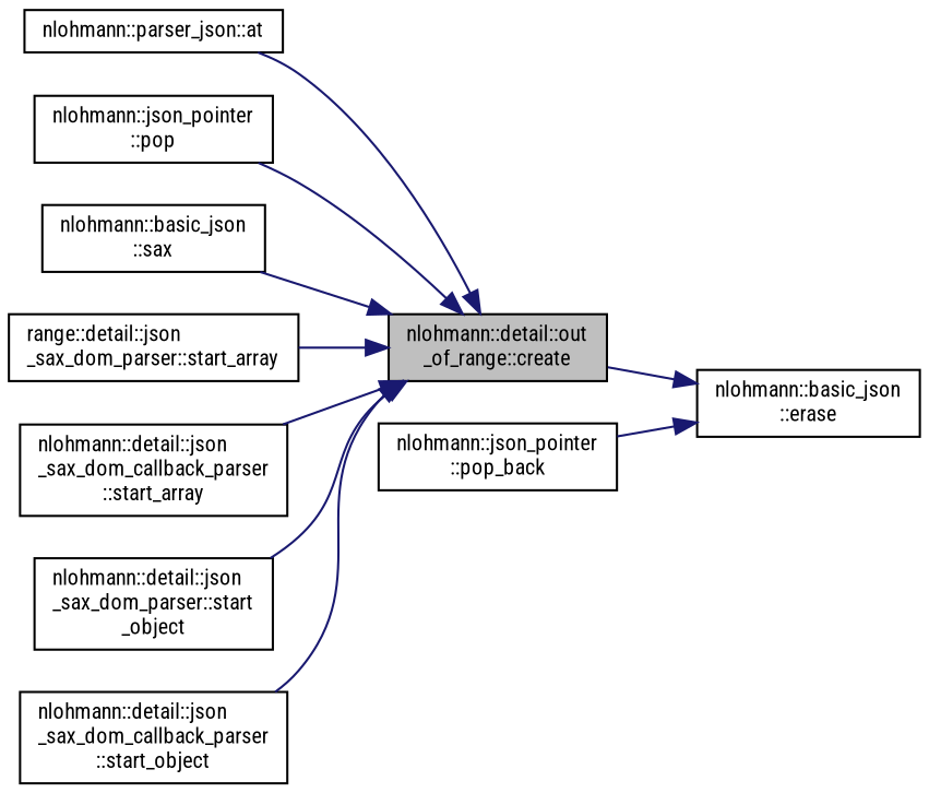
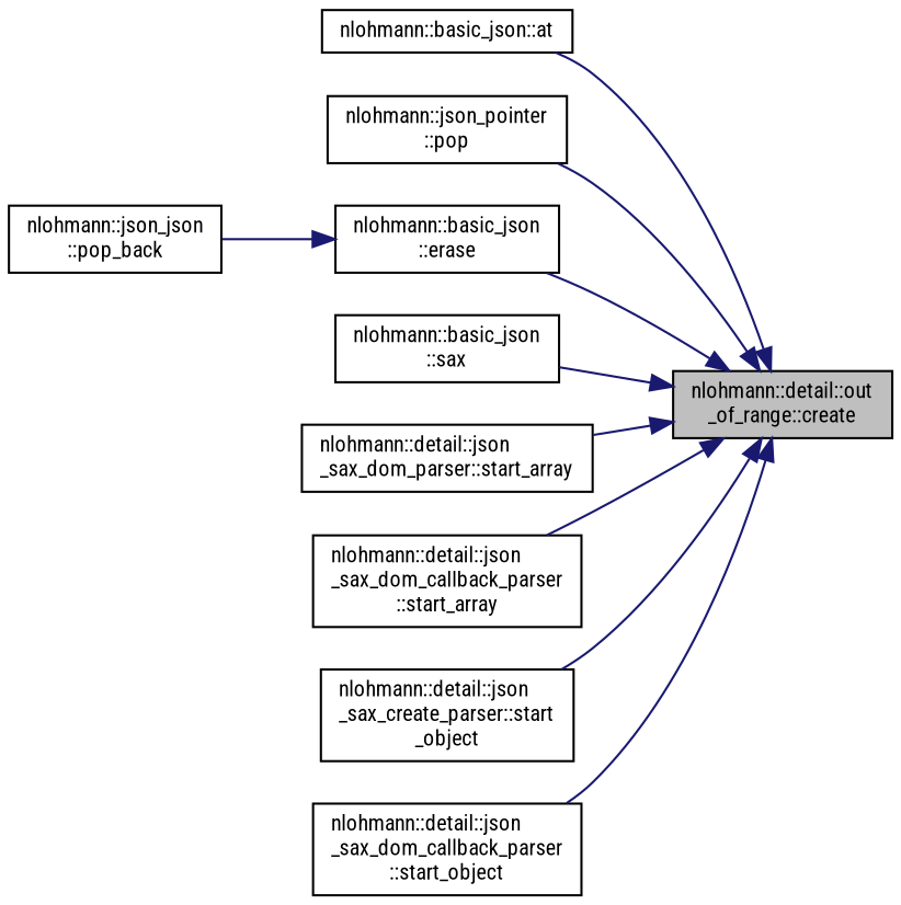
  digraph {
    fontname="Roboto Condensed"
    rankdir=RL
    node [color=black fillcolor=white fontname="Roboto Condensed" fontsize=10 shape=record style=filled]
    edge [color=midnightblue dir=back fontname="Roboto Condensed" fontsize=10 labelfontname=Helvetica labelfontsize=10 style=solid]
    n1 [fillcolor=grey75 fontcolor=black height=0.2 label="nlohmann::detail::out\l_of_range::create" width=0.4]
-   n2 [height=0.2 label="nlohmann::parser_json::at" width=0.4]
+   n2 [height=0.2 label="nlohmann::basic_json::at" width=0.4]
    n3 [height=0.2 label="nlohmann::json_pointer\l::pop" width=0.4]
    n4 [height=0.2 label="nlohmann::basic_json\l::erase" width=0.4]
    n5 [height=0.2 label="nlohmann::basic_json\l::sax" width=0.4]
-   n6 [height=0.2 label="range::detail::json\l_sax_dom_parser::start_array" width=0.4]
+   n6 [height=0.2 label="nlohmann::detail::json\l_sax_dom_parser::start_array" width=0.4]
    n7 [height=0.2 label="nlohmann::detail::json\l_sax_dom_callback_parser\l::start_array" width=0.4]
-   n8 [height=0.2 label="nlohmann::detail::json\l_sax_dom_parser::start\l_object" width=0.4]
+   n8 [height=0.2 label="nlohmann::detail::json\l_sax_create_parser::start\l_object" width=0.4]
    n9 [height=0.2 label="nlohmann::detail::json\l_sax_dom_callback_parser\l::start_object" width=0.4]
-   n10 [height=0.2 label="nlohmann::json_pointer\l::pop_back" width=0.4]
+   n10 [height=0.2 label="nlohmann::json_json\l::pop_back" width=0.4]
    n1 -> n2
    n1 -> n3
-   n4 -> n1
+   n1 -> n4
    n1 -> n5
    n1 -> n6
    n1 -> n7
    n1 -> n8
    n1 -> n9
    n4 -> n10
  }
